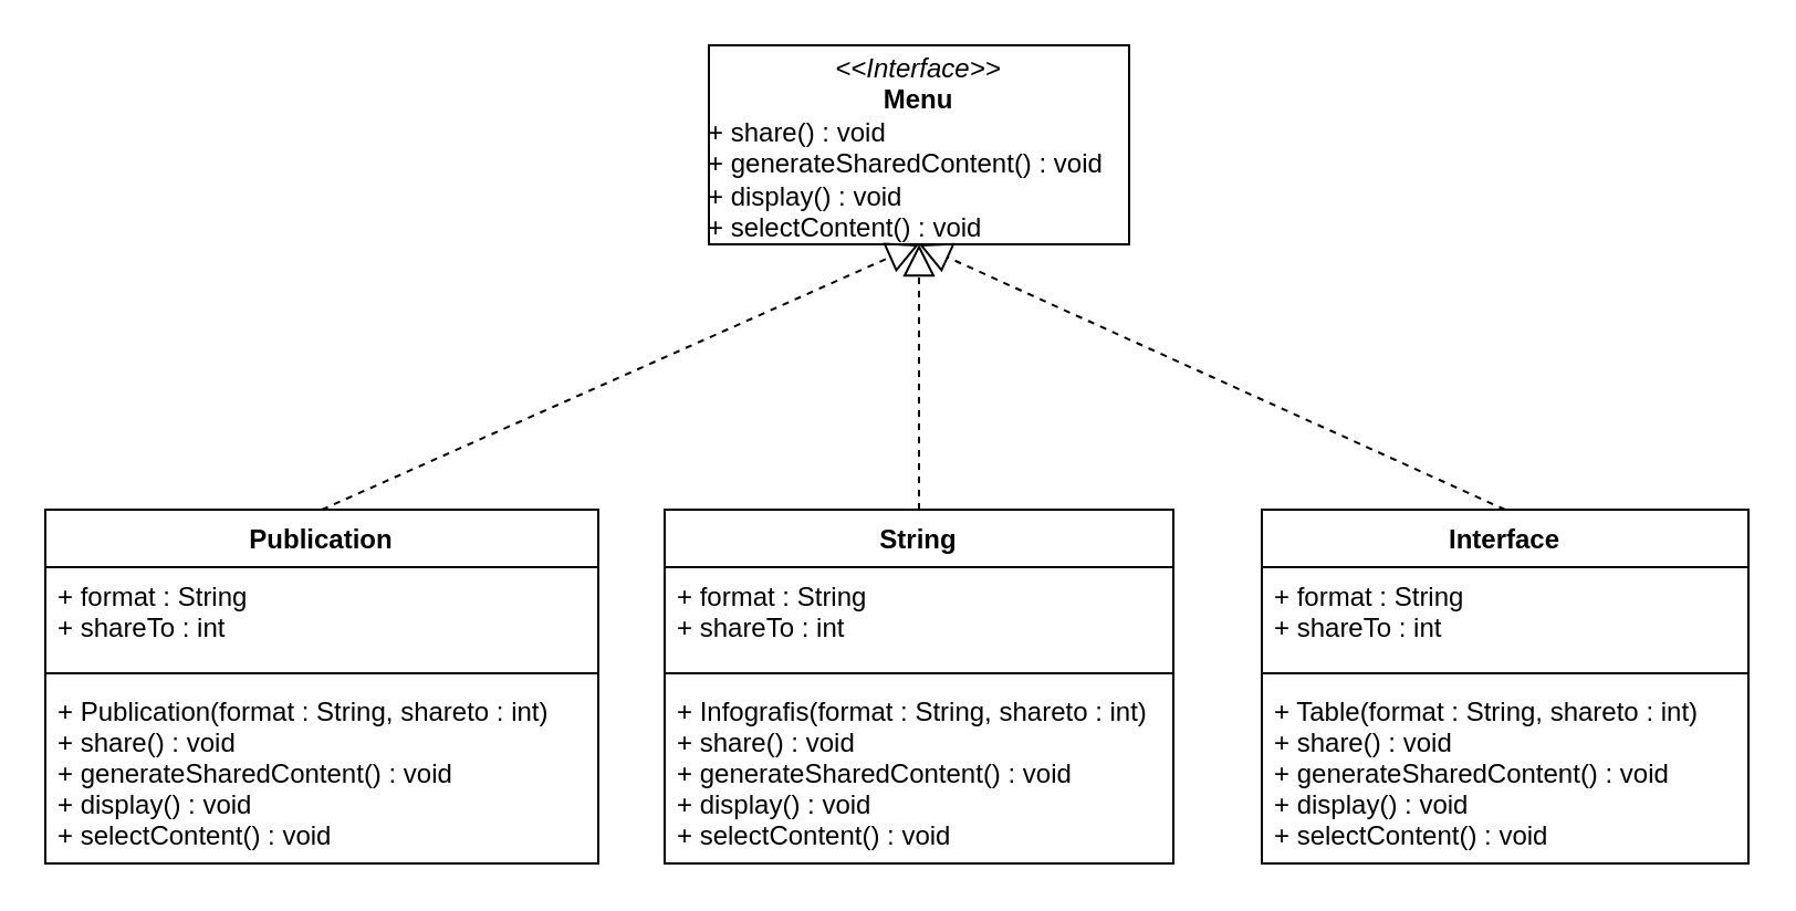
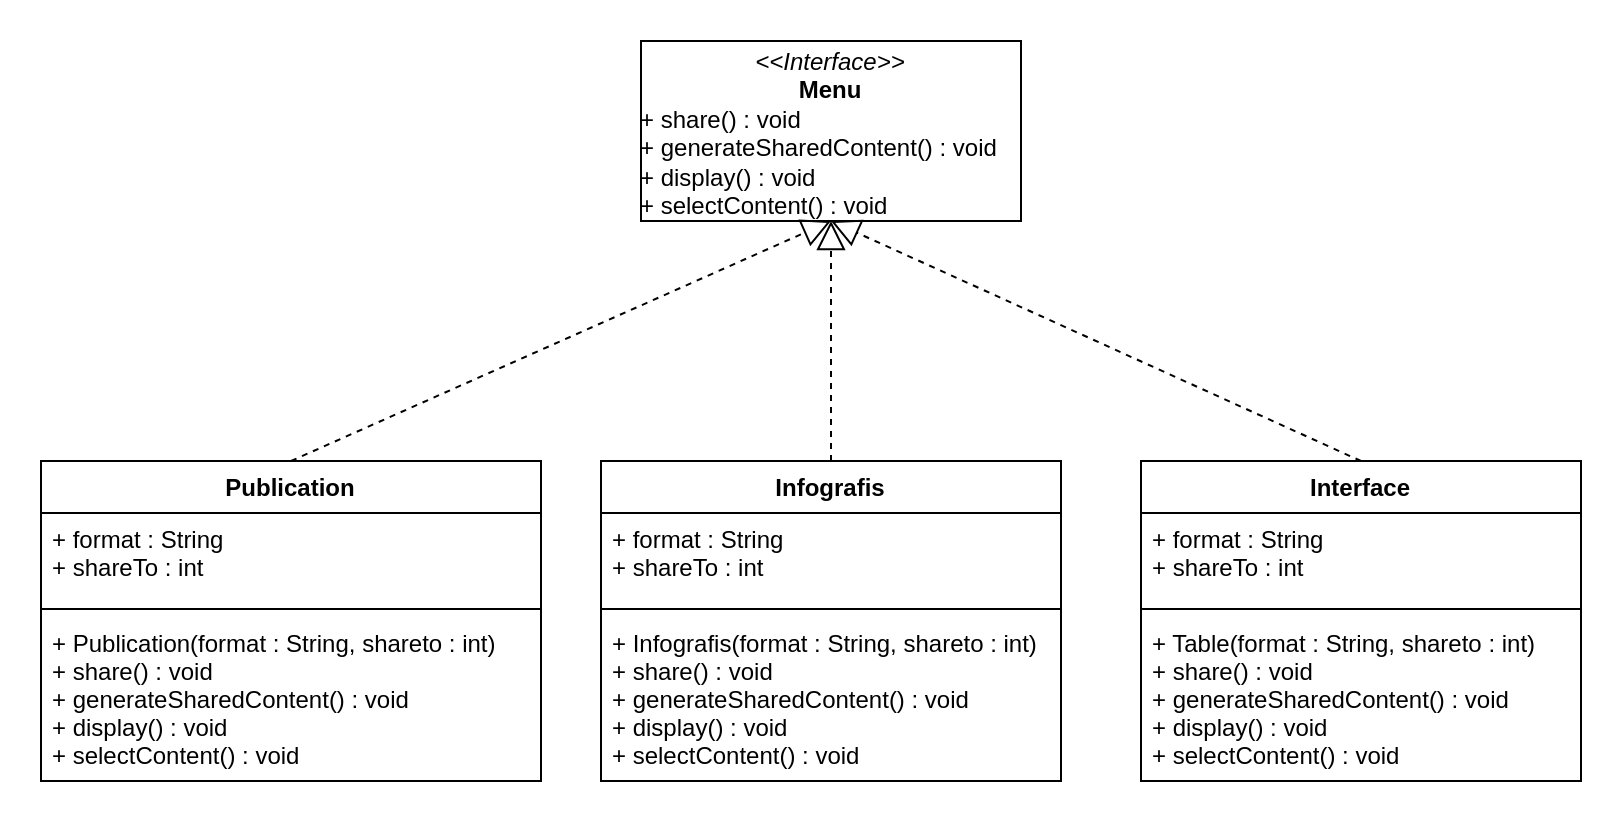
  <mxCell id="0" />
  <mxCell id="1" parent="0" />
  <mxCell id="2" value="Publication" style="swimlane;fontStyle=1;align=center;verticalAlign=top;childLayout=stackLayout;horizontal=1;startSize=26;horizontalStack=0;resizeParent=1;resizeParentMax=0;resizeLast=0;collapsible=1;marginBottom=0;" vertex="1" parent="1"><mxGeometry x="20" y="230" width="250" height="160" as="geometry" /></mxCell>
  <mxCell id="3" value="+ format : String&#10;+ shareTo : int" style="text;strokeColor=none;fillColor=none;align=left;verticalAlign=top;spacingLeft=4;spacingRight=4;overflow=hidden;rotatable=0;points=[[0,0.5],[1,0.5]];portConstraint=eastwest;" vertex="1" parent="2"><mxGeometry y="26" width="250" height="44" as="geometry" /></mxCell>
  <mxCell id="4" value="" style="line;strokeWidth=1;fillColor=none;align=left;verticalAlign=middle;spacingTop=-1;spacingLeft=3;spacingRight=3;rotatable=0;labelPosition=right;points=[];portConstraint=eastwest;" vertex="1" parent="2"><mxGeometry y="70" width="250" height="8" as="geometry" /></mxCell>
  <mxCell id="5" value="+ Publication(format : String, shareto : int)&#10;+ share() : void&#10;+ generateSharedContent() : void&#10;+ display() : void&#10;+ selectContent() : void&#10;" style="text;strokeColor=none;fillColor=none;align=left;verticalAlign=top;spacingLeft=4;spacingRight=4;overflow=hidden;rotatable=0;points=[[0,0.5],[1,0.5]];portConstraint=eastwest;" vertex="1" parent="2"><mxGeometry y="78" width="250" height="82" as="geometry" /></mxCell>
  <mxCell id="6" value="&lt;p style=&quot;margin: 0px ; margin-top: 4px ; text-align: center&quot;&gt;&lt;i&gt;&amp;lt;&amp;lt;Interface&amp;gt;&amp;gt;&lt;/i&gt;&lt;br&gt;&lt;b&gt;Menu&lt;/b&gt;&lt;/p&gt;+ share() : void&lt;br style=&quot;padding: 0px ; margin: 0px&quot;&gt;+ generateSharedContent() : void&lt;br style=&quot;padding: 0px ; margin: 0px&quot;&gt;+ display() : void&lt;br style=&quot;padding: 0px ; margin: 0px&quot;&gt;+ selectContent() : void&lt;div style=&quot;padding: 0px ; margin: 0px&quot;&gt;&lt;br style=&quot;padding: 0px ; margin: 0px&quot;&gt;&lt;/div&gt;" style="verticalAlign=top;align=left;overflow=fill;fontSize=12;fontFamily=Helvetica;html=1;" vertex="1" parent="1"><mxGeometry x="320" y="20" width="190" height="90" as="geometry" /></mxCell>
  <mxCell id="7" value="" style="endArrow=block;dashed=1;endFill=0;endSize=12;html=1;rounded=0;entryX=0.5;entryY=1;entryDx=0;entryDy=0;exitX=0.5;exitY=0;exitDx=0;exitDy=0;" edge="1" parent="1" source="2" target="6"><mxGeometry width="160" relative="1" as="geometry"><mxPoint x="310" y="240" as="sourcePoint" /><mxPoint x="470" y="240" as="targetPoint" /></mxGeometry></mxCell>
- <mxCell id="8" value="String" style="swimlane;fontStyle=1;align=center;verticalAlign=top;childLayout=stackLayout;horizontal=1;startSize=26;horizontalStack=0;resizeParent=1;resizeParentMax=0;resizeLast=0;collapsible=1;marginBottom=0;" vertex="1" parent="1"><mxGeometry x="300" y="230" width="230" height="160" as="geometry" /></mxCell>
+ <mxCell id="8" value="Infografis" style="swimlane;fontStyle=1;align=center;verticalAlign=top;childLayout=stackLayout;horizontal=1;startSize=26;horizontalStack=0;resizeParent=1;resizeParentMax=0;resizeLast=0;collapsible=1;marginBottom=0;" vertex="1" parent="1"><mxGeometry x="300" y="230" width="230" height="160" as="geometry" /></mxCell>
  <mxCell id="9" value="+ format : String&#10;+ shareTo : int" style="text;strokeColor=none;fillColor=none;align=left;verticalAlign=top;spacingLeft=4;spacingRight=4;overflow=hidden;rotatable=0;points=[[0,0.5],[1,0.5]];portConstraint=eastwest;" vertex="1" parent="8"><mxGeometry y="26" width="230" height="44" as="geometry" /></mxCell>
  <mxCell id="10" value="" style="line;strokeWidth=1;fillColor=none;align=left;verticalAlign=middle;spacingTop=-1;spacingLeft=3;spacingRight=3;rotatable=0;labelPosition=right;points=[];portConstraint=eastwest;" vertex="1" parent="8"><mxGeometry y="70" width="230" height="8" as="geometry" /></mxCell>
  <mxCell id="11" value="+ Infografis(format : String, shareto : int)&#10;+ share() : void&#10;+ generateSharedContent() : void&#10;+ display() : void&#10;+ selectContent() : void&#10;" style="text;strokeColor=none;fillColor=none;align=left;verticalAlign=top;spacingLeft=4;spacingRight=4;overflow=hidden;rotatable=0;points=[[0,0.5],[1,0.5]];portConstraint=eastwest;" vertex="1" parent="8"><mxGeometry y="78" width="230" height="82" as="geometry" /></mxCell>
  <mxCell id="12" value="Interface" style="swimlane;fontStyle=1;align=center;verticalAlign=top;childLayout=stackLayout;horizontal=1;startSize=26;horizontalStack=0;resizeParent=1;resizeParentMax=0;resizeLast=0;collapsible=1;marginBottom=0;" vertex="1" parent="1"><mxGeometry x="570" y="230" width="220" height="160" as="geometry" /></mxCell>
  <mxCell id="13" value="+ format : String&#10;+ shareTo : int" style="text;strokeColor=none;fillColor=none;align=left;verticalAlign=top;spacingLeft=4;spacingRight=4;overflow=hidden;rotatable=0;points=[[0,0.5],[1,0.5]];portConstraint=eastwest;" vertex="1" parent="12"><mxGeometry y="26" width="220" height="44" as="geometry" /></mxCell>
  <mxCell id="14" value="" style="line;strokeWidth=1;fillColor=none;align=left;verticalAlign=middle;spacingTop=-1;spacingLeft=3;spacingRight=3;rotatable=0;labelPosition=right;points=[];portConstraint=eastwest;" vertex="1" parent="12"><mxGeometry y="70" width="220" height="8" as="geometry" /></mxCell>
  <mxCell id="15" value="+ Table(format : String, shareto : int)&#10;+ share() : void&#10;+ generateSharedContent() : void&#10;+ display() : void&#10;+ selectContent() : void&#10;" style="text;strokeColor=none;fillColor=none;align=left;verticalAlign=top;spacingLeft=4;spacingRight=4;overflow=hidden;rotatable=0;points=[[0,0.5],[1,0.5]];portConstraint=eastwest;" vertex="1" parent="12"><mxGeometry y="78" width="220" height="82" as="geometry" /></mxCell>
  <mxCell id="16" value="" style="endArrow=block;dashed=1;endFill=0;endSize=12;html=1;rounded=0;entryX=0.5;entryY=1;entryDx=0;entryDy=0;" edge="1" parent="1" source="8" target="6"><mxGeometry width="160" relative="1" as="geometry"><mxPoint x="155" y="240" as="sourcePoint" /><mxPoint x="425" y="120" as="targetPoint" /></mxGeometry></mxCell>
  <mxCell id="17" value="" style="endArrow=block;dashed=1;endFill=0;endSize=12;html=1;rounded=0;entryX=0.5;entryY=1;entryDx=0;entryDy=0;exitX=0.5;exitY=0;exitDx=0;exitDy=0;" edge="1" parent="1" source="12" target="6"><mxGeometry width="160" relative="1" as="geometry"><mxPoint x="425" y="260" as="sourcePoint" /><mxPoint x="425" y="120" as="targetPoint" /></mxGeometry></mxCell>
